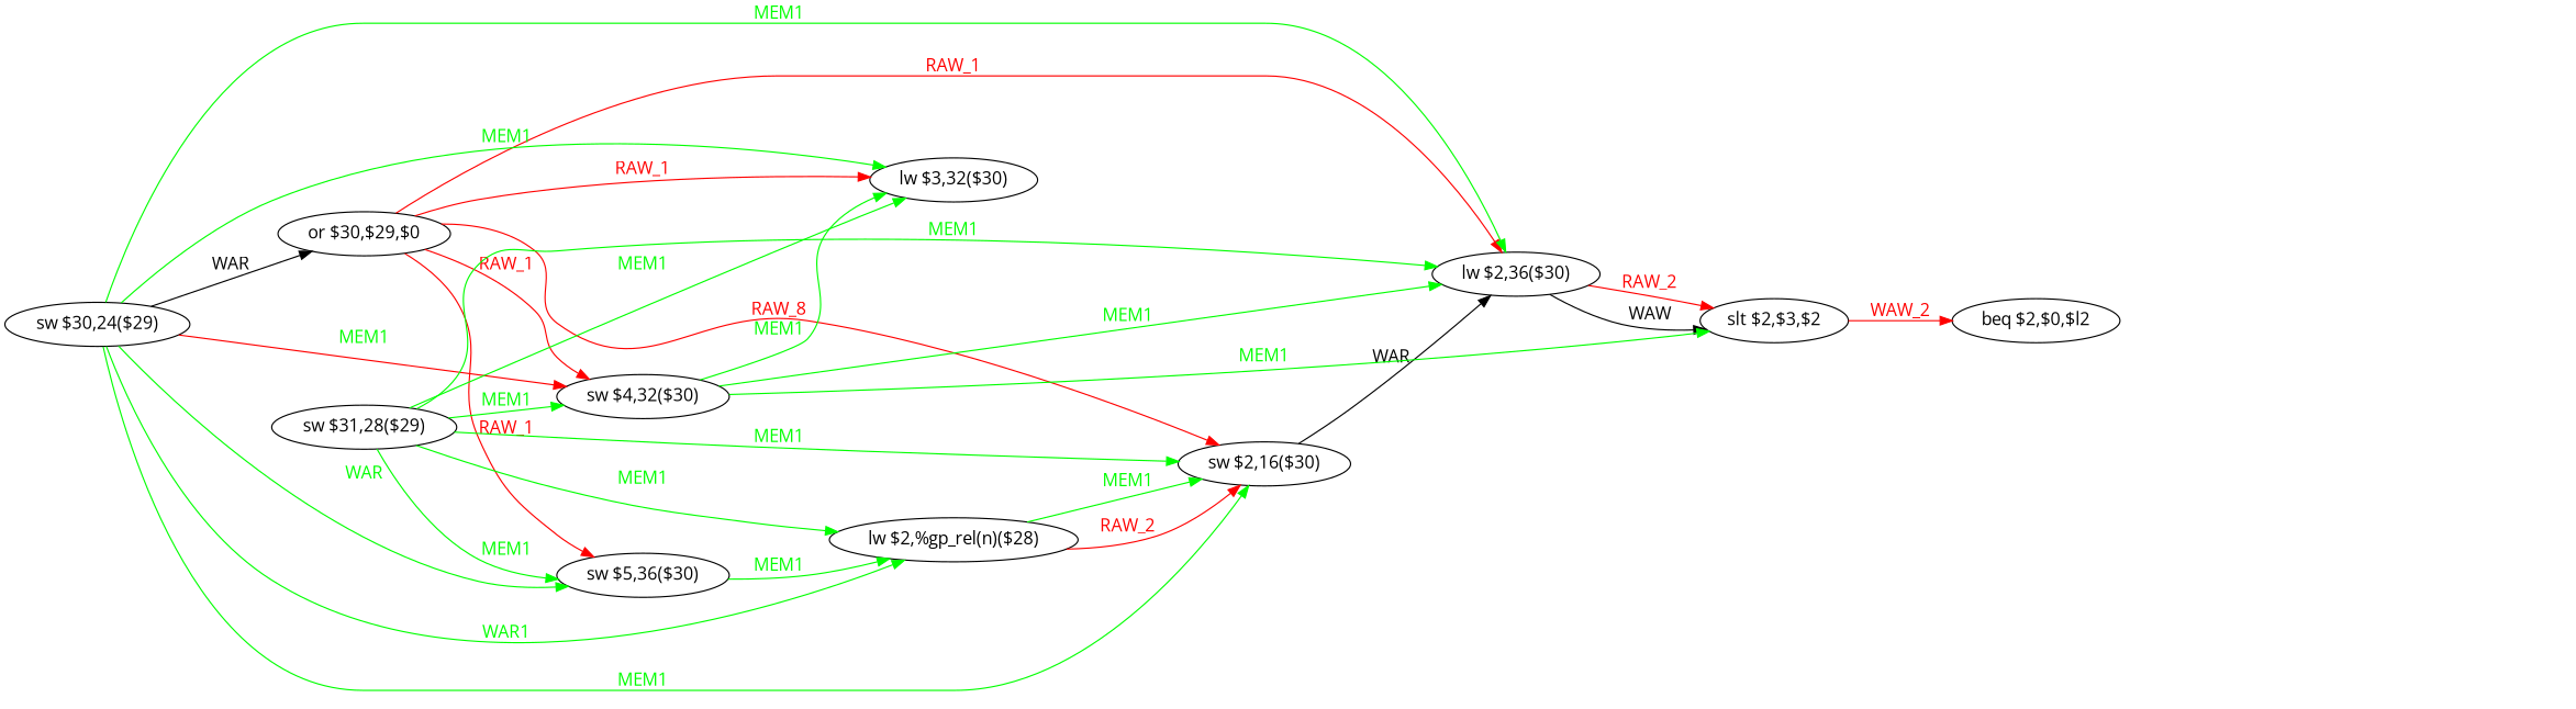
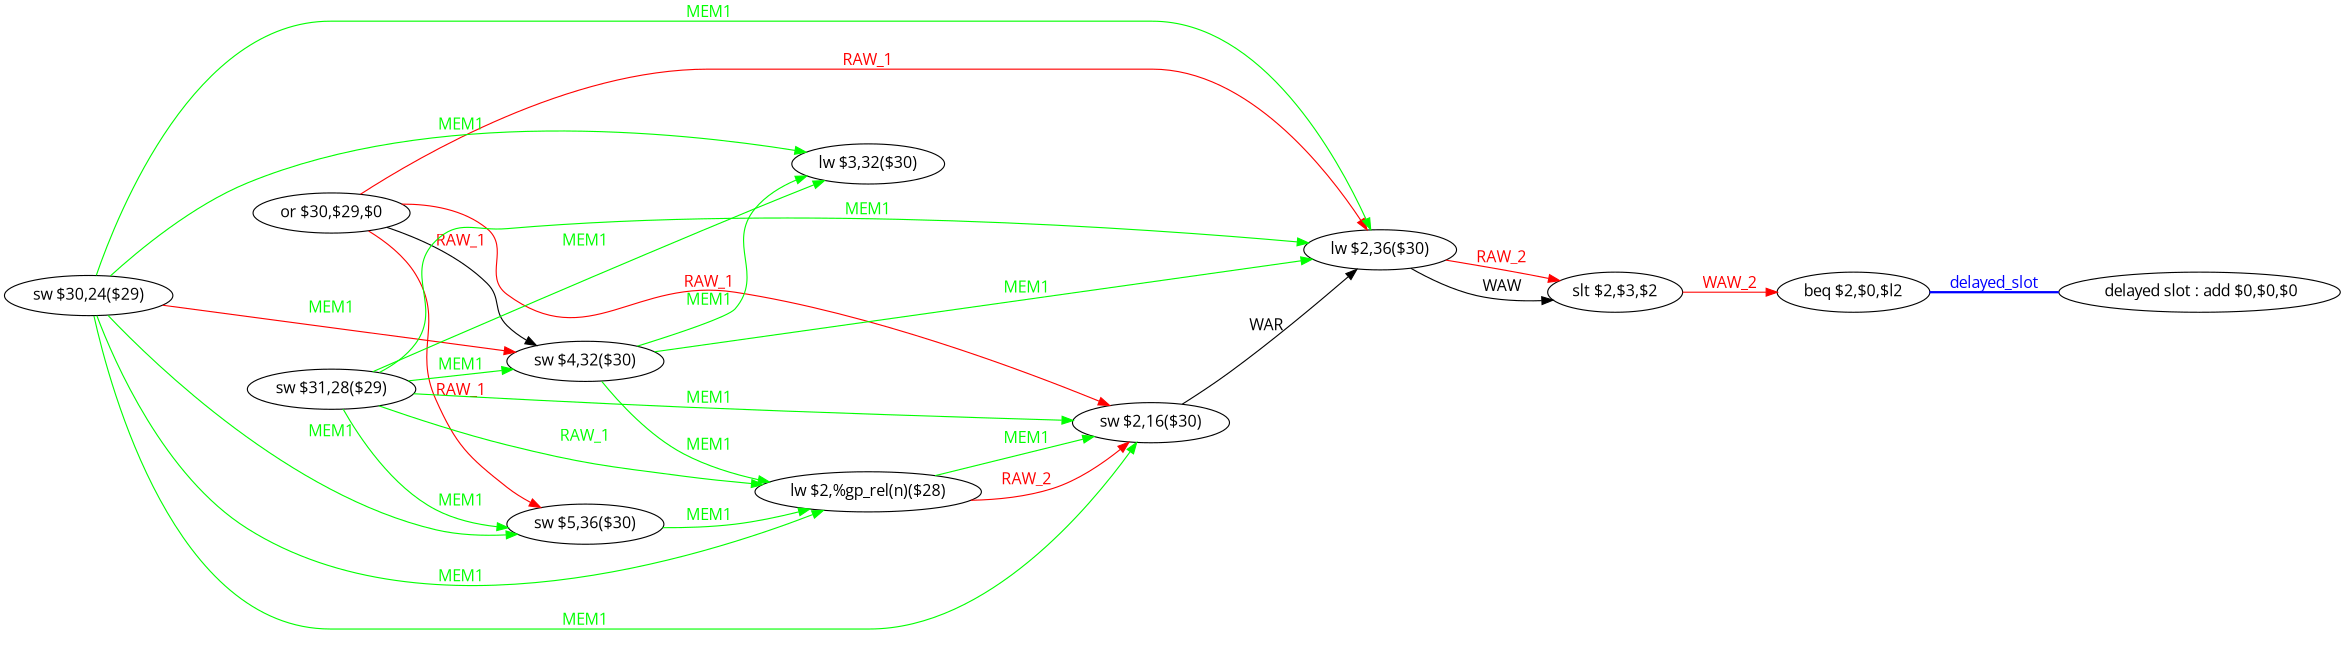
  digraph {
    fontname="Open Sans"
    rankdir=LR
    node [fontname="Open Sans" shape=ellipse]
    edge [color=green fontcolor=green fontname="Open Sans"]
+   n1 [label=" delayed slot : add $0,$0,$0"]
    n2 [label="beq $2,$0,$l2"]
    n3 [label="or $30,$29,$0"]
    n4 [label="lw $2,36($30)"]
    n5 [label="lw $3,32($30)"]
    n6 [label="sw $2,16($30)"]
    n7 [label="sw $5,36($30)"]
    n8 [label="sw $4,32($30)"]
    n9 [label="sw $30,24($29)"]
    n10 [label="lw $2,%gp_rel(n)($28)"]
    n11 [label="sw $31,28($29)"]
    n12 [label="slt $2,$3,$2"]
+   n2 -> n1 [color=blue dir=none fontcolor=blue label=delayed_slot style=bold]
    n3 -> n4 [color=red fontcolor=red label=RAW_1]
-   n3 -> n5 [color=red fontcolor=red label=RAW_1]
-   n3 -> n6 [color=red fontcolor=red label=RAW_8]
+   n3 -> n6 [color=red fontcolor=red label=RAW_1]
    n3 -> n7 [color=red fontcolor=red label=RAW_1]
-   n3 -> n8 [color=red fontcolor=red label=RAW_1]
+   n3 -> n8 [color=black fontcolor=red label=RAW_1]
    n4 -> n12 [color=red fontcolor=red label=RAW_2]
    n4 -> n12 [label=WAW color="" fontcolor=""]
    n6 -> n4 [label=WAR color="" fontcolor=""]
    n7 -> n10 [label=MEM1]
    n8 -> n4 [label=MEM1]
    n8 -> n5 [label=MEM1]
-   n8 -> n12 [label=MEM1]
-   n9 -> n3 [label=WAR color="" fontcolor=""]
+   n8 -> n10 [label=MEM1]
    n9 -> n4 [label=MEM1]
    n9 -> n5 [label=MEM1]
    n9 -> n6 [label=MEM1]
-   n9 -> n7 [label=WAR]
+   n9 -> n7 [label=MEM1]
    n9 -> n8 [color=red label=MEM1]
-   n9 -> n10 [label=WAR1]
+   n9 -> n10 [label=MEM1]
    n10 -> n6 [color=red fontcolor=red label=RAW_2]
    n10 -> n6 [label=MEM1]
    n11 -> n4 [label=MEM1]
    n11 -> n5 [label=MEM1]
    n11 -> n6 [label=MEM1]
    n11 -> n7 [label=MEM1]
    n11 -> n8 [label=MEM1]
-   n11 -> n10 [label=MEM1]
+   n11 -> n10 [label=RAW_1]
    n12 -> n2 [color=red fontcolor=red label=WAW_2]
  }
